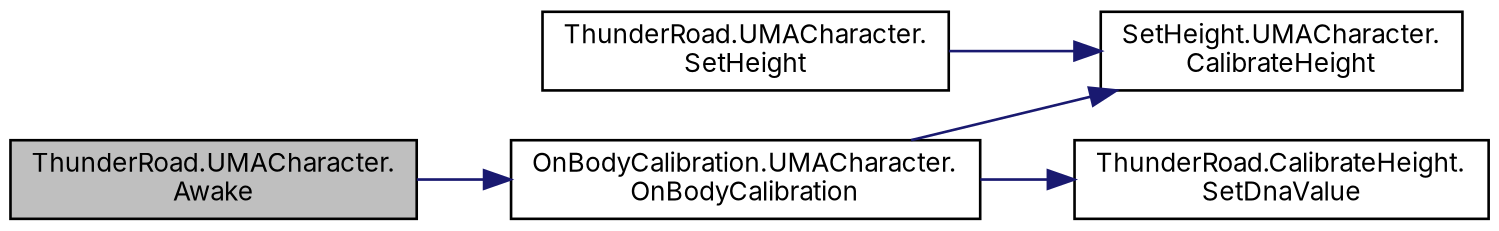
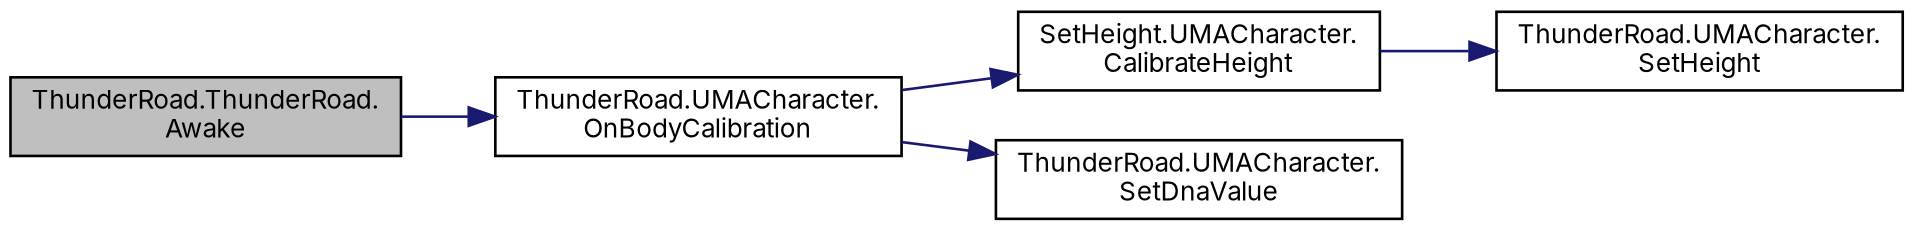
  digraph {
    fontname=Inter
    rankdir=LR
    node [color=black fillcolor=white fontname=Inter fontsize=10 shape=record style=filled]
    edge [color=midnightblue fontname=Inter fontsize=10 labelfontname=Helvetica labelfontsize=10 style=solid]
-   n1 [fillcolor=grey75 fontcolor=black height=0.2 label="ThunderRoad.UMACharacter.\lAwake" width=0.4]
-   n2 [height=0.2 label="OnBodyCalibration.UMACharacter.\lOnBodyCalibration" width=0.4]
+   n1 [fillcolor=grey75 fontcolor=black height=0.2 label="ThunderRoad.ThunderRoad.\lAwake" width=0.4]
+   n2 [height=0.2 label="ThunderRoad.UMACharacter.\lOnBodyCalibration" width=0.4]
    n3 [height=0.2 label="SetHeight.UMACharacter.\lCalibrateHeight" width=0.4]
-   n4 [height=0.2 label="ThunderRoad.CalibrateHeight.\lSetDnaValue" width=0.4]
+   n4 [height=0.2 label="ThunderRoad.UMACharacter.\lSetDnaValue" width=0.4]
    n5 [height=0.2 label="ThunderRoad.UMACharacter.\lSetHeight" width=0.4]
    n1 -> n2
    n2 -> n3
    n2 -> n4
-   n5 -> n3
+   n3 -> n5
  }
